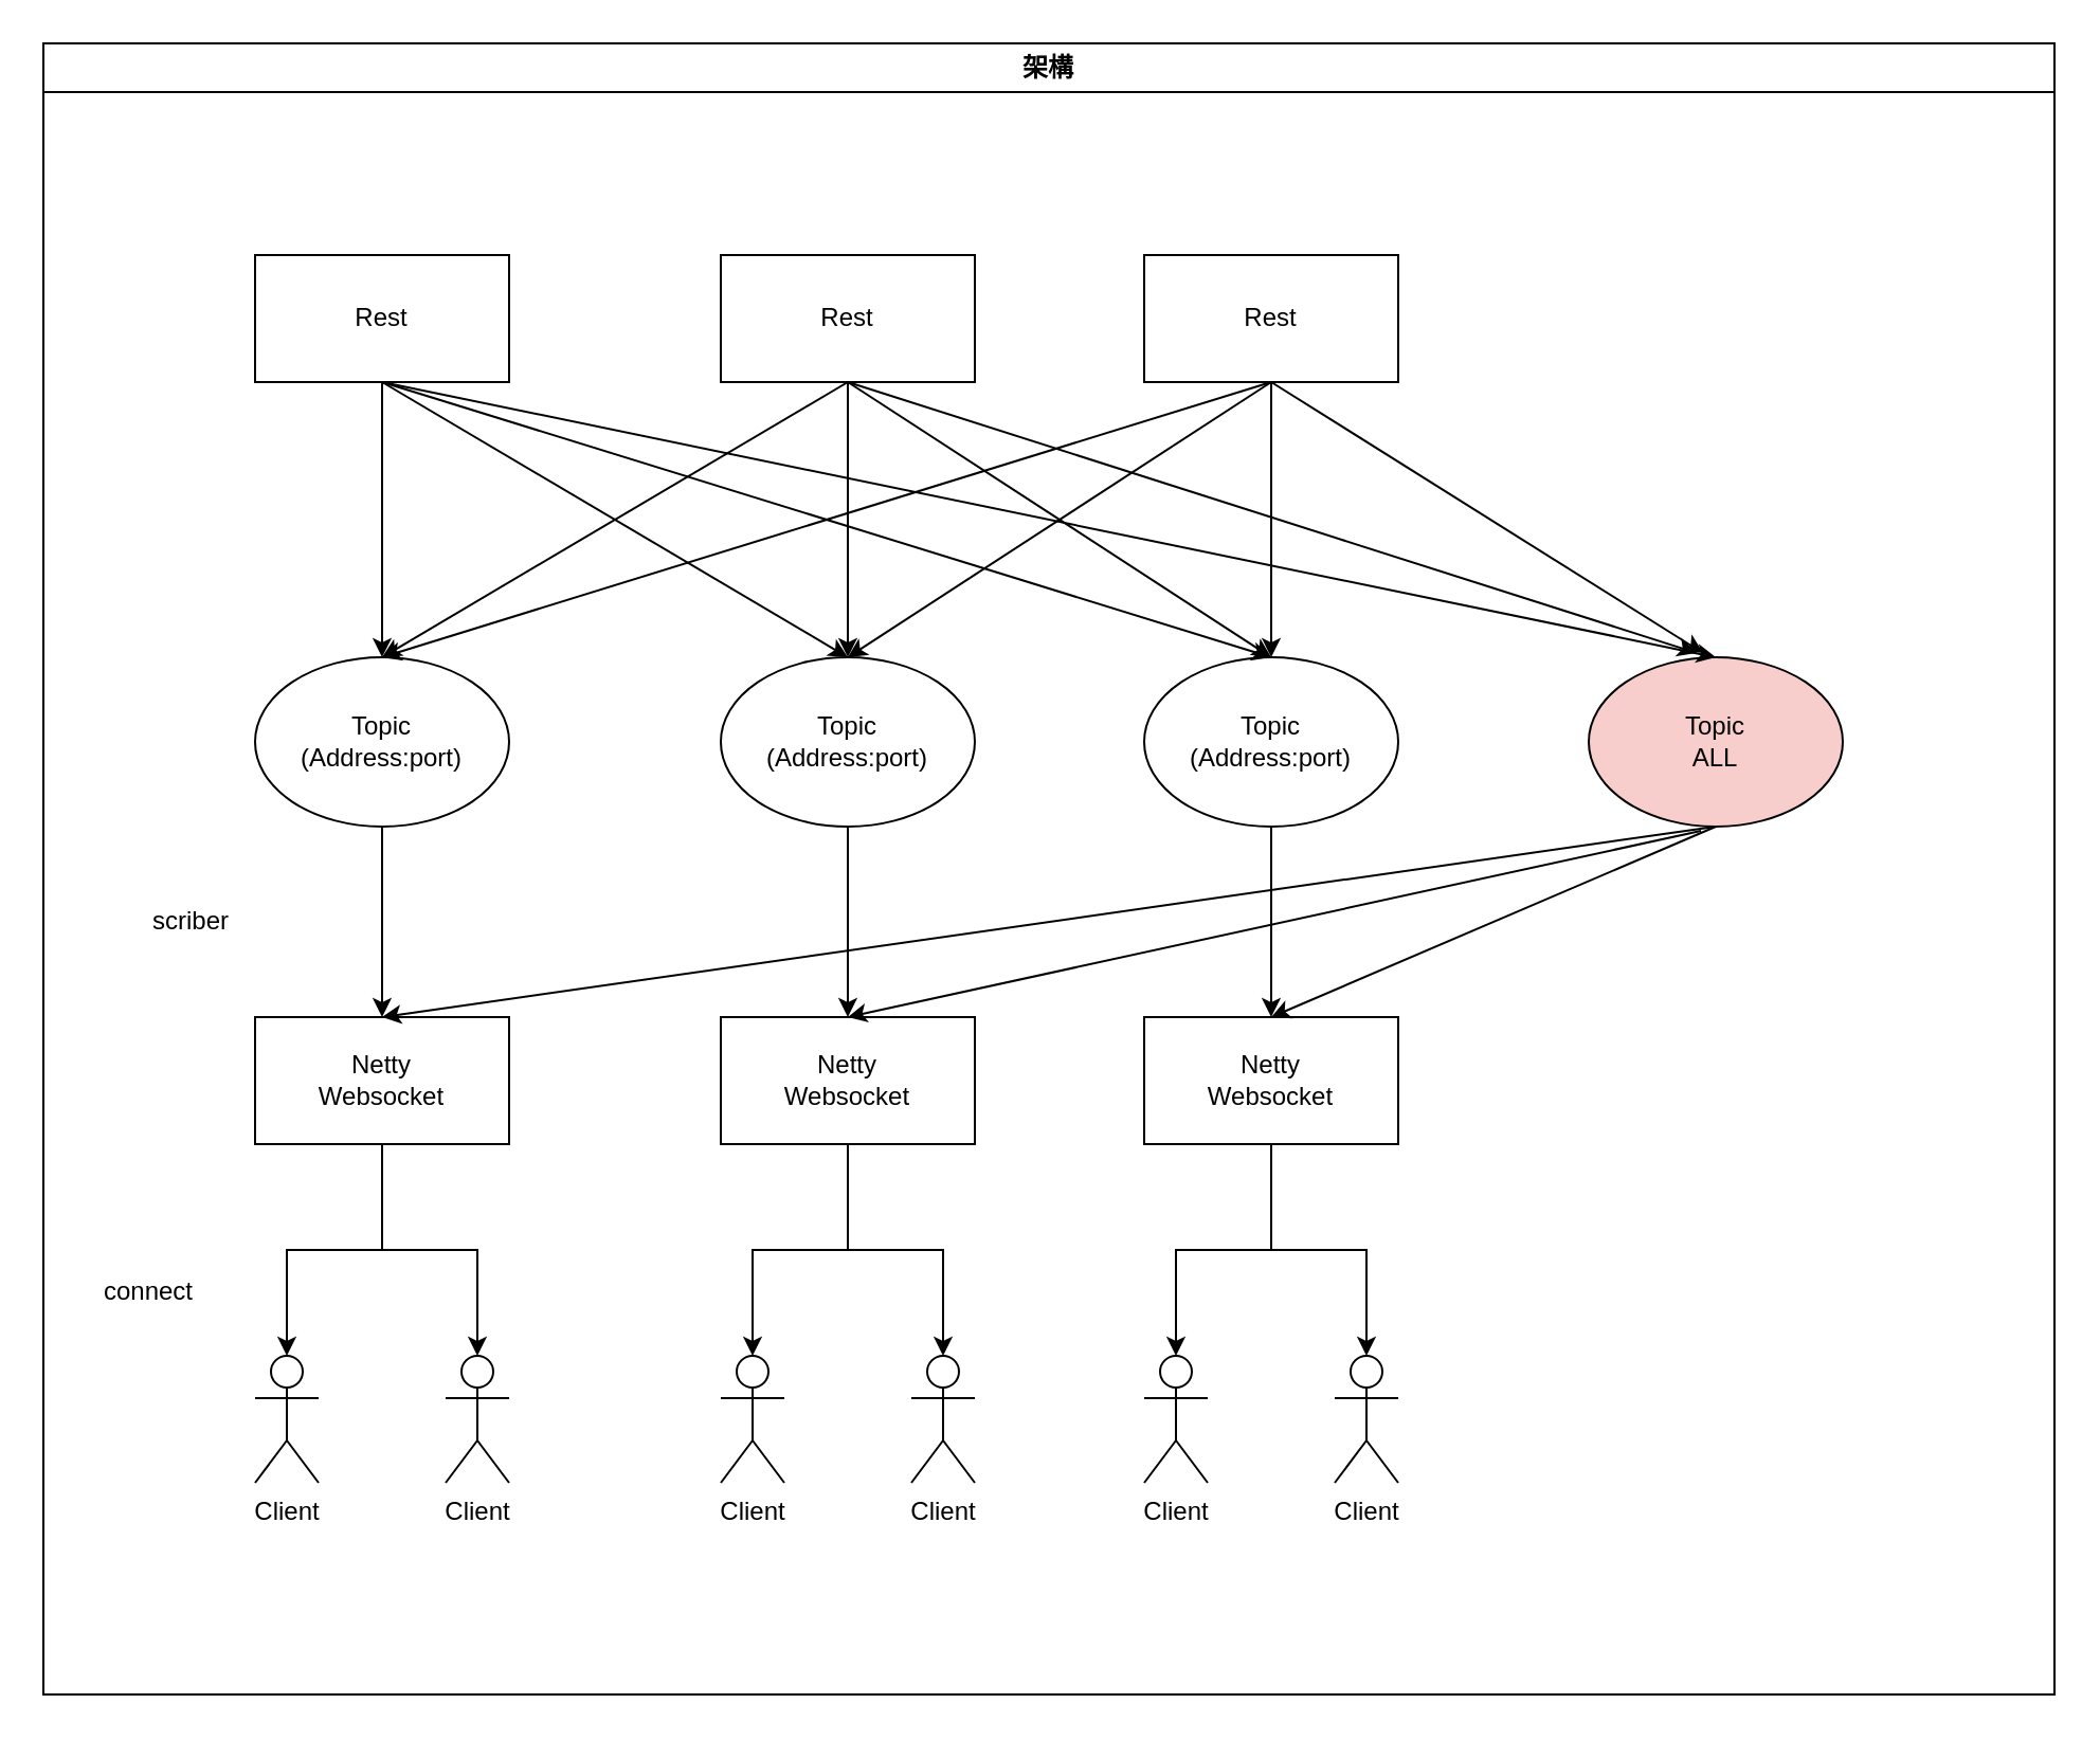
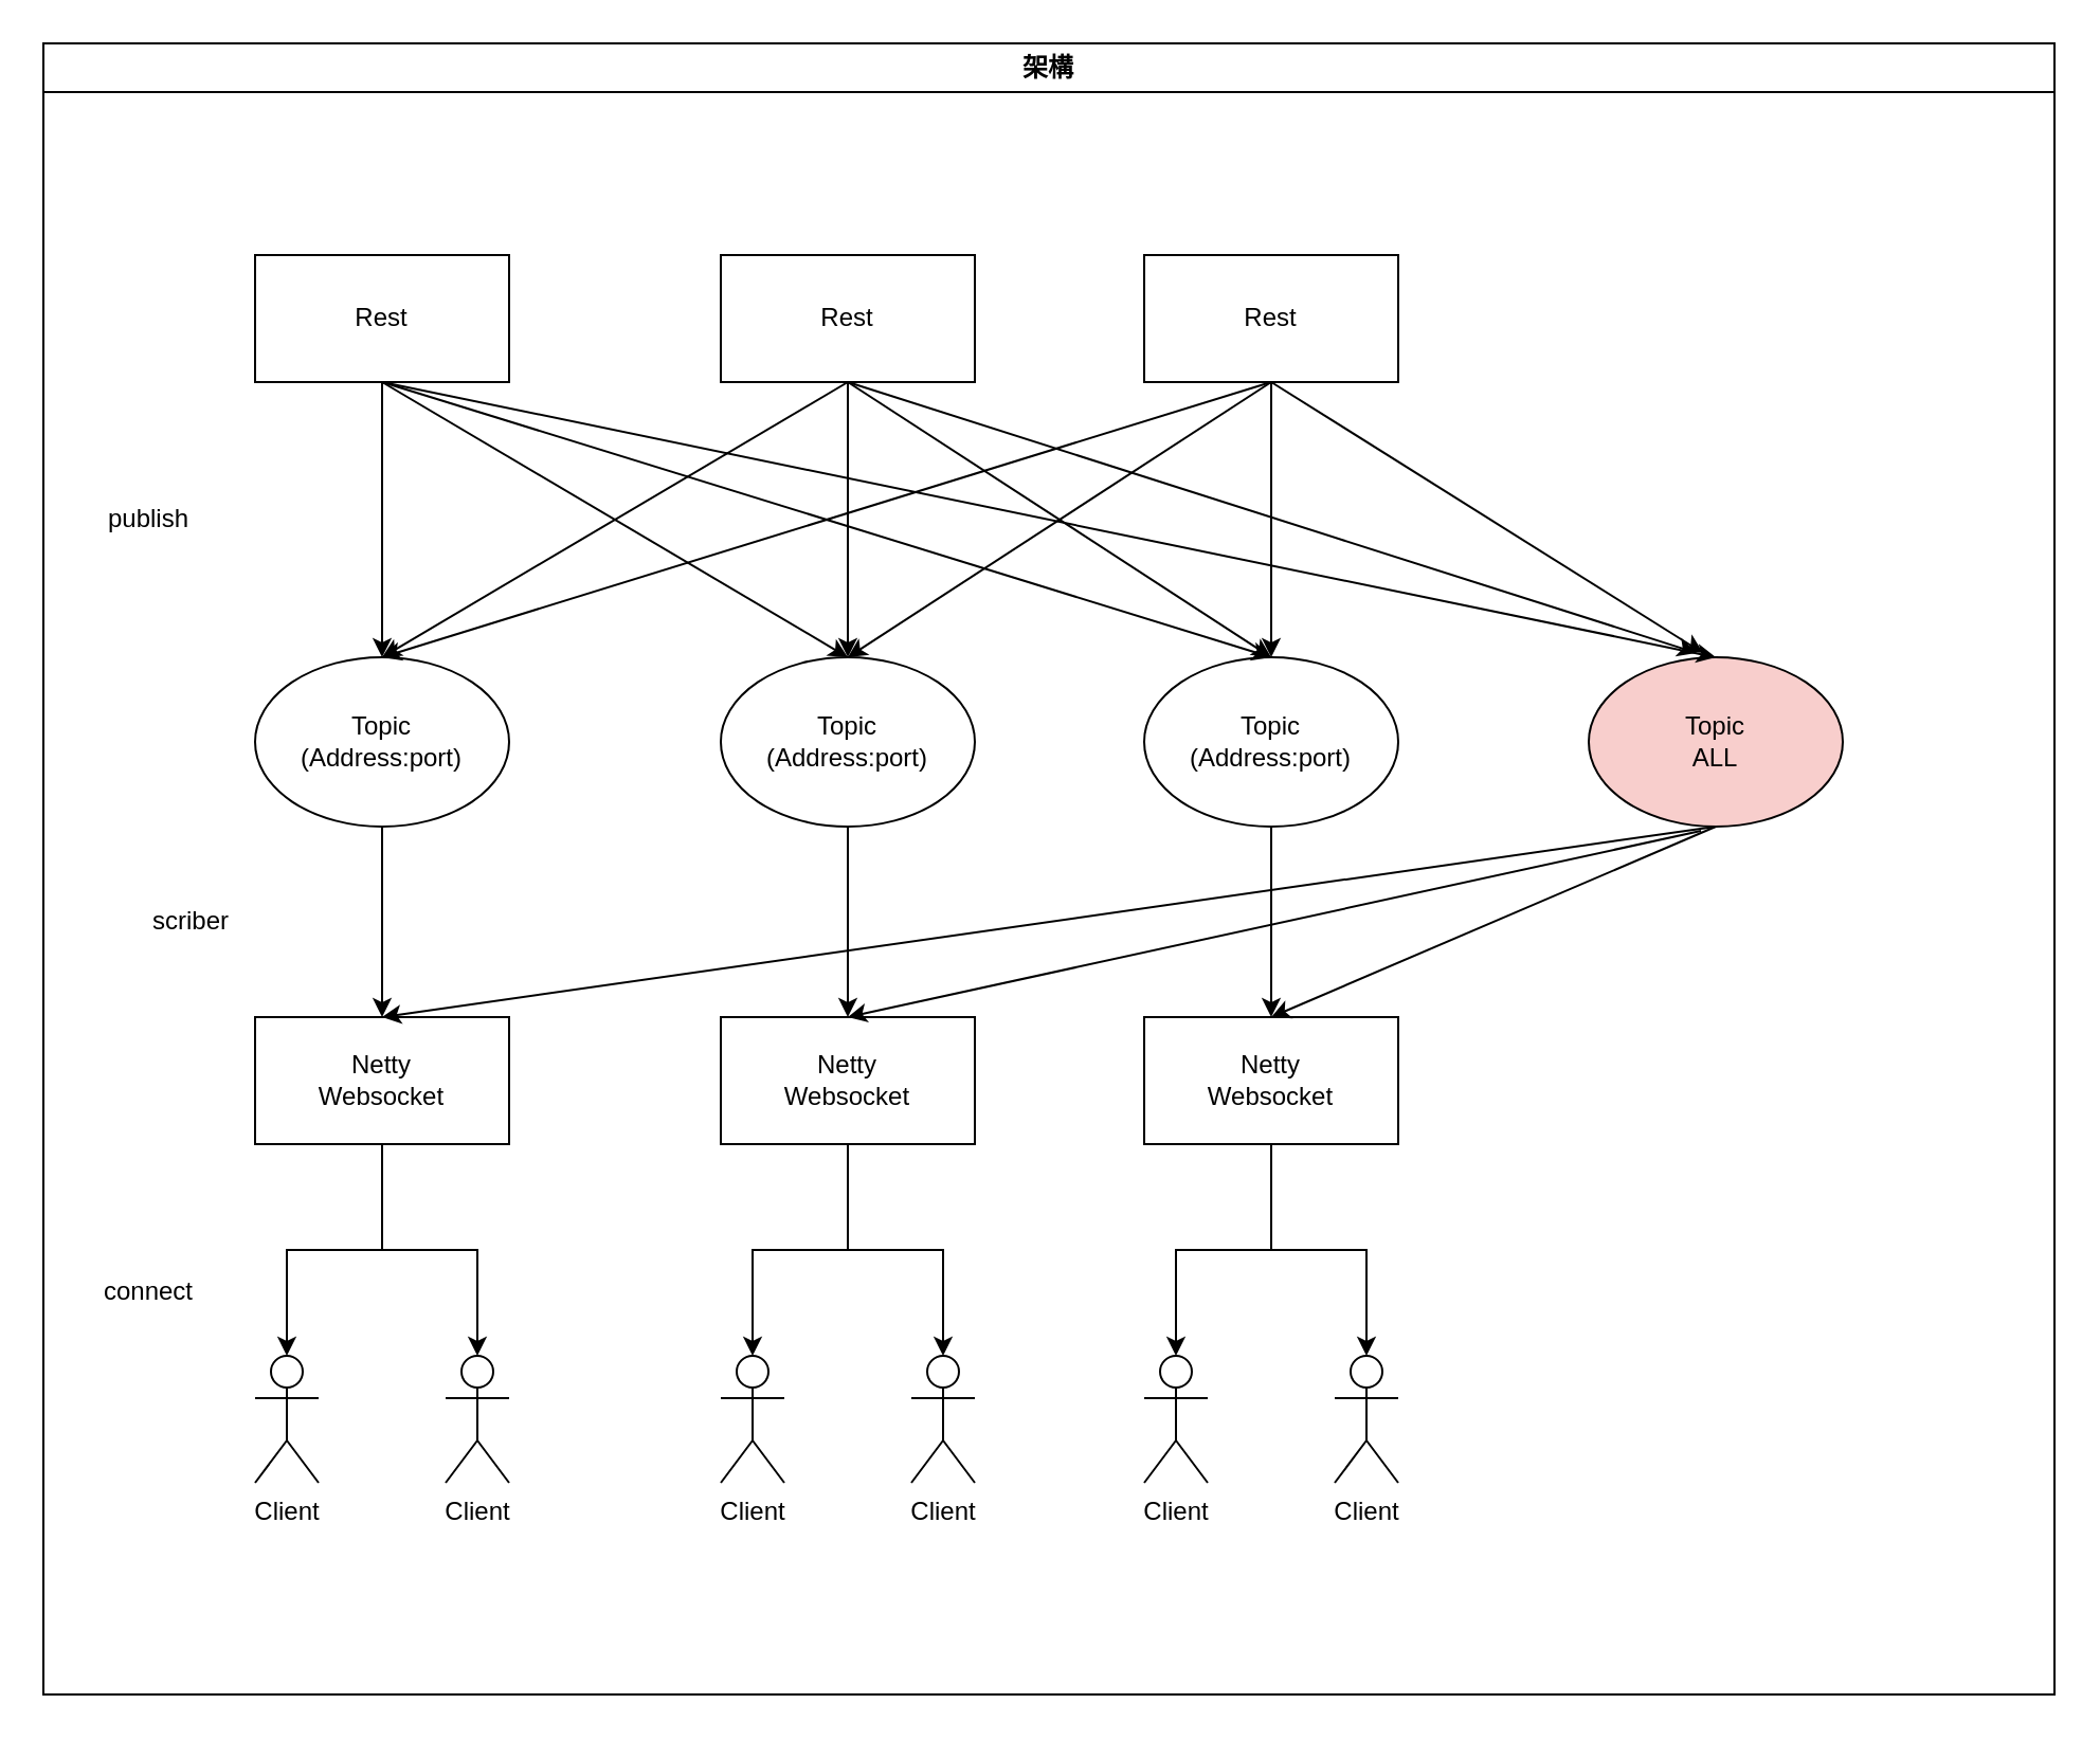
  <mxCell id="0" />
  <mxCell id="1" parent="0" />
  <mxCell id="2" value="架構" style="swimlane;whiteSpace=wrap;html=1;" vertex="1" parent="1"><mxGeometry x="20" y="20" width="950" height="780" as="geometry" /></mxCell>
  <mxCell id="3" style="edgeStyle=orthogonalEdgeStyle;rounded=0;orthogonalLoop=1;jettySize=auto;html=1;entryX=0.5;entryY=0;entryDx=0;entryDy=0;entryPerimeter=0;" edge="1" parent="2" source="5" target="12"><mxGeometry relative="1" as="geometry" /></mxCell>
  <mxCell id="4" style="edgeStyle=orthogonalEdgeStyle;rounded=0;orthogonalLoop=1;jettySize=auto;html=1;entryX=0.5;entryY=0;entryDx=0;entryDy=0;entryPerimeter=0;" edge="1" parent="2" source="5" target="33"><mxGeometry relative="1" as="geometry" /></mxCell>
  <mxCell id="5" value="Netty&lt;br&gt;Websocket" style="rounded=0;whiteSpace=wrap;html=1;" vertex="1" parent="2"><mxGeometry x="100" y="460" width="120" height="60" as="geometry" /></mxCell>
  <mxCell id="6" style="edgeStyle=orthogonalEdgeStyle;rounded=0;orthogonalLoop=1;jettySize=auto;html=1;entryX=0.5;entryY=0;entryDx=0;entryDy=0;entryPerimeter=0;" edge="1" parent="2" source="8" target="34"><mxGeometry relative="1" as="geometry" /></mxCell>
  <mxCell id="7" style="edgeStyle=orthogonalEdgeStyle;rounded=0;orthogonalLoop=1;jettySize=auto;html=1;" edge="1" parent="2" source="8" target="35"><mxGeometry relative="1" as="geometry" /></mxCell>
  <mxCell id="8" value="Netty&lt;br style=&quot;border-color: var(--border-color);&quot;&gt;Websocket" style="rounded=0;whiteSpace=wrap;html=1;" vertex="1" parent="2"><mxGeometry x="320" y="460" width="120" height="60" as="geometry" /></mxCell>
  <mxCell id="9" style="edgeStyle=orthogonalEdgeStyle;rounded=0;orthogonalLoop=1;jettySize=auto;html=1;entryX=0.5;entryY=0;entryDx=0;entryDy=0;entryPerimeter=0;" edge="1" parent="2" source="11" target="36"><mxGeometry relative="1" as="geometry" /></mxCell>
  <mxCell id="10" style="edgeStyle=orthogonalEdgeStyle;rounded=0;orthogonalLoop=1;jettySize=auto;html=1;entryX=0.5;entryY=0;entryDx=0;entryDy=0;entryPerimeter=0;" edge="1" parent="2" source="11" target="37"><mxGeometry relative="1" as="geometry" /></mxCell>
  <mxCell id="11" value="Netty&lt;br style=&quot;border-color: var(--border-color);&quot;&gt;Websocket" style="rounded=0;whiteSpace=wrap;html=1;" vertex="1" parent="2"><mxGeometry x="520" y="460" width="120" height="60" as="geometry" /></mxCell>
  <mxCell id="12" value="Client" style="shape=umlActor;verticalLabelPosition=bottom;verticalAlign=top;html=1;outlineConnect=0;" vertex="1" parent="2"><mxGeometry x="100" y="620" width="30" height="60" as="geometry" /></mxCell>
  <mxCell id="13" value="Topic&lt;br&gt;(Address:port)" style="ellipse;whiteSpace=wrap;html=1;" vertex="1" parent="2"><mxGeometry x="100" y="290" width="120" height="80" as="geometry" /></mxCell>
  <mxCell id="14" value="Topic&lt;br style=&quot;border-color: var(--border-color);&quot;&gt;(Address:port)" style="ellipse;whiteSpace=wrap;html=1;" vertex="1" parent="2"><mxGeometry x="520" y="290" width="120" height="80" as="geometry" /></mxCell>
  <mxCell id="15" value="Topic&lt;br style=&quot;border-color: var(--border-color);&quot;&gt;(Address:port)" style="ellipse;whiteSpace=wrap;html=1;" vertex="1" parent="2"><mxGeometry x="320" y="290" width="120" height="80" as="geometry" /></mxCell>
  <mxCell id="16" value="Rest" style="rounded=0;whiteSpace=wrap;html=1;" vertex="1" parent="2"><mxGeometry x="100" y="100" width="120" height="60" as="geometry" /></mxCell>
  <mxCell id="17" value="Rest" style="rounded=0;whiteSpace=wrap;html=1;" vertex="1" parent="2"><mxGeometry x="320" y="100" width="120" height="60" as="geometry" /></mxCell>
  <mxCell id="18" value="Rest" style="rounded=0;whiteSpace=wrap;html=1;" vertex="1" parent="2"><mxGeometry x="520" y="100" width="120" height="60" as="geometry" /></mxCell>
  <mxCell id="19" value="" style="endArrow=classic;html=1;rounded=0;exitX=0.5;exitY=1;exitDx=0;exitDy=0;entryX=0.5;entryY=0;entryDx=0;entryDy=0;" edge="1" parent="2" source="16" target="15"><mxGeometry width="50" height="50" relative="1" as="geometry"><mxPoint x="280" y="490" as="sourcePoint" /><mxPoint x="330" y="440" as="targetPoint" /></mxGeometry></mxCell>
  <mxCell id="20" value="" style="endArrow=classic;html=1;rounded=0;exitX=0.5;exitY=1;exitDx=0;exitDy=0;" edge="1" parent="2" source="16" target="13"><mxGeometry width="50" height="50" relative="1" as="geometry"><mxPoint x="110" y="190" as="sourcePoint" /><mxPoint x="320" y="310" as="targetPoint" /></mxGeometry></mxCell>
  <mxCell id="21" value="Topic&lt;br&gt;ALL" style="ellipse;whiteSpace=wrap;html=1;fillColor=#f8cecc;" vertex="1" parent="2"><mxGeometry x="730" y="290" width="120" height="80" as="geometry" /></mxCell>
  <mxCell id="22" value="" style="endArrow=classic;html=1;rounded=0;exitX=0.5;exitY=1;exitDx=0;exitDy=0;entryX=0.5;entryY=0;entryDx=0;entryDy=0;" edge="1" parent="2" source="13" target="5"><mxGeometry width="50" height="50" relative="1" as="geometry"><mxPoint x="300" y="420" as="sourcePoint" /><mxPoint x="350" y="370" as="targetPoint" /></mxGeometry></mxCell>
  <mxCell id="23" value="" style="endArrow=classic;html=1;rounded=0;exitX=0.5;exitY=1;exitDx=0;exitDy=0;entryX=0.5;entryY=0;entryDx=0;entryDy=0;" edge="1" parent="2" source="15" target="8"><mxGeometry width="50" height="50" relative="1" as="geometry"><mxPoint x="250" y="370" as="sourcePoint" /><mxPoint x="276" y="481" as="targetPoint" /></mxGeometry></mxCell>
  <mxCell id="24" value="" style="endArrow=classic;html=1;rounded=0;exitX=0.5;exitY=1;exitDx=0;exitDy=0;entryX=0.5;entryY=0;entryDx=0;entryDy=0;" edge="1" parent="2" source="14" target="11"><mxGeometry width="50" height="50" relative="1" as="geometry"><mxPoint x="144" y="369" as="sourcePoint" /><mxPoint x="170" y="480" as="targetPoint" /></mxGeometry></mxCell>
  <mxCell id="25" value="" style="endArrow=classic;html=1;rounded=0;exitX=0.5;exitY=1;exitDx=0;exitDy=0;" edge="1" parent="2" source="21"><mxGeometry width="50" height="50" relative="1" as="geometry"><mxPoint x="380" y="420" as="sourcePoint" /><mxPoint x="160" y="460" as="targetPoint" /></mxGeometry></mxCell>
  <mxCell id="26" value="" style="endArrow=classic;html=1;rounded=0;exitX=0.5;exitY=1;exitDx=0;exitDy=0;entryX=0.5;entryY=0;entryDx=0;entryDy=0;" edge="1" parent="2" source="17" target="13"><mxGeometry width="50" height="50" relative="1" as="geometry"><mxPoint x="380" y="420" as="sourcePoint" /><mxPoint x="430" y="370" as="targetPoint" /></mxGeometry></mxCell>
  <mxCell id="27" value="" style="endArrow=classic;html=1;rounded=0;exitX=0.5;exitY=1;exitDx=0;exitDy=0;entryX=0.5;entryY=0;entryDx=0;entryDy=0;" edge="1" parent="2" source="17" target="15"><mxGeometry width="50" height="50" relative="1" as="geometry"><mxPoint x="380" y="420" as="sourcePoint" /><mxPoint x="430" y="370" as="targetPoint" /></mxGeometry></mxCell>
  <mxCell id="28" value="" style="endArrow=classic;html=1;rounded=0;exitX=0.5;exitY=1;exitDx=0;exitDy=0;entryX=0.425;entryY=-0.025;entryDx=0;entryDy=0;entryPerimeter=0;" edge="1" parent="2" source="17" target="21"><mxGeometry width="50" height="50" relative="1" as="geometry"><mxPoint x="380" y="420" as="sourcePoint" /><mxPoint x="430" y="370" as="targetPoint" /></mxGeometry></mxCell>
  <mxCell id="29" value="" style="endArrow=classic;html=1;rounded=0;exitX=0.5;exitY=1;exitDx=0;exitDy=0;entryX=0.5;entryY=0;entryDx=0;entryDy=0;" edge="1" parent="2" source="18" target="13"><mxGeometry width="50" height="50" relative="1" as="geometry"><mxPoint x="380" y="420" as="sourcePoint" /><mxPoint x="430" y="370" as="targetPoint" /></mxGeometry></mxCell>
  <mxCell id="30" value="" style="endArrow=classic;html=1;rounded=0;exitX=0.5;exitY=1;exitDx=0;exitDy=0;entryX=0.5;entryY=0;entryDx=0;entryDy=0;" edge="1" parent="2" source="18" target="15"><mxGeometry width="50" height="50" relative="1" as="geometry"><mxPoint x="380" y="420" as="sourcePoint" /><mxPoint x="430" y="370" as="targetPoint" /></mxGeometry></mxCell>
+ <mxCell id="31" value="publish" style="text;html=1;strokeColor=none;fillColor=none;align=center;verticalAlign=middle;whiteSpace=wrap;rounded=0;" vertex="1" parent="2"><mxGeometry x="20" y="210" width="60" height="30" as="geometry" /></mxCell>
  <mxCell id="32" value="scriber" style="text;html=1;strokeColor=none;fillColor=none;align=center;verticalAlign=middle;whiteSpace=wrap;rounded=0;" vertex="1" parent="2"><mxGeometry x="40" y="400" width="60" height="30" as="geometry" /></mxCell>
  <mxCell id="33" value="Client" style="shape=umlActor;verticalLabelPosition=bottom;verticalAlign=top;html=1;outlineConnect=0;" vertex="1" parent="2"><mxGeometry x="190" y="620" width="30" height="60" as="geometry" /></mxCell>
  <mxCell id="34" value="Client" style="shape=umlActor;verticalLabelPosition=bottom;verticalAlign=top;html=1;outlineConnect=0;" vertex="1" parent="2"><mxGeometry x="320" y="620" width="30" height="60" as="geometry" /></mxCell>
  <mxCell id="35" value="Client" style="shape=umlActor;verticalLabelPosition=bottom;verticalAlign=top;html=1;outlineConnect=0;" vertex="1" parent="2"><mxGeometry x="410" y="620" width="30" height="60" as="geometry" /></mxCell>
  <mxCell id="36" value="Client" style="shape=umlActor;verticalLabelPosition=bottom;verticalAlign=top;html=1;outlineConnect=0;" vertex="1" parent="2"><mxGeometry x="520" y="620" width="30" height="60" as="geometry" /></mxCell>
  <mxCell id="37" value="Client" style="shape=umlActor;verticalLabelPosition=bottom;verticalAlign=top;html=1;outlineConnect=0;" vertex="1" parent="2"><mxGeometry x="610" y="620" width="30" height="60" as="geometry" /></mxCell>
  <mxCell id="38" value="connect" style="text;html=1;strokeColor=none;fillColor=none;align=center;verticalAlign=middle;whiteSpace=wrap;rounded=0;" vertex="1" parent="2"><mxGeometry x="20" y="575" width="60" height="30" as="geometry" /></mxCell>
  <mxCell id="39" value="" style="endArrow=classic;html=1;rounded=0;entryX=0.5;entryY=0;entryDx=0;entryDy=0;" edge="1" parent="1" target="14"><mxGeometry width="50" height="50" relative="1" as="geometry"><mxPoint x="180" y="180" as="sourcePoint" /><mxPoint x="280" y="510" as="targetPoint" /></mxGeometry></mxCell>
  <mxCell id="40" value="" style="endArrow=classic;html=1;rounded=0;entryX=0.5;entryY=0;entryDx=0;entryDy=0;" edge="1" parent="1" target="21"><mxGeometry width="50" height="50" relative="1" as="geometry"><mxPoint x="180" y="180" as="sourcePoint" /><mxPoint x="450" y="390" as="targetPoint" /></mxGeometry></mxCell>
  <mxCell id="41" value="" style="endArrow=classic;html=1;rounded=0;exitX=0.442;exitY=1.025;exitDx=0;exitDy=0;exitPerimeter=0;" edge="1" parent="1" source="21"><mxGeometry width="50" height="50" relative="1" as="geometry"><mxPoint x="400" y="440" as="sourcePoint" /><mxPoint x="400" y="480" as="targetPoint" /></mxGeometry></mxCell>
  <mxCell id="42" value="" style="endArrow=classic;html=1;rounded=0;entryX=0.5;entryY=0;entryDx=0;entryDy=0;" edge="1" parent="1" target="11"><mxGeometry width="50" height="50" relative="1" as="geometry"><mxPoint x="810" y="390" as="sourcePoint" /><mxPoint x="450" y="390" as="targetPoint" /></mxGeometry></mxCell>
  <mxCell id="43" value="" style="endArrow=classic;html=1;rounded=0;entryX=0.5;entryY=0;entryDx=0;entryDy=0;" edge="1" parent="1" target="14"><mxGeometry width="50" height="50" relative="1" as="geometry"><mxPoint x="400" y="180" as="sourcePoint" /><mxPoint x="450" y="390" as="targetPoint" /></mxGeometry></mxCell>
  <mxCell id="44" value="" style="endArrow=classic;html=1;rounded=0;entryX=0.5;entryY=0;entryDx=0;entryDy=0;" edge="1" parent="1" target="14"><mxGeometry width="50" height="50" relative="1" as="geometry"><mxPoint x="600" y="180" as="sourcePoint" /><mxPoint x="450" y="390" as="targetPoint" /></mxGeometry></mxCell>
  <mxCell id="45" value="" style="endArrow=classic;html=1;rounded=0;entryX=0.45;entryY=-0.025;entryDx=0;entryDy=0;entryPerimeter=0;" edge="1" parent="1" target="21"><mxGeometry width="50" height="50" relative="1" as="geometry"><mxPoint x="600" y="180" as="sourcePoint" /><mxPoint x="450" y="390" as="targetPoint" /></mxGeometry></mxCell>
